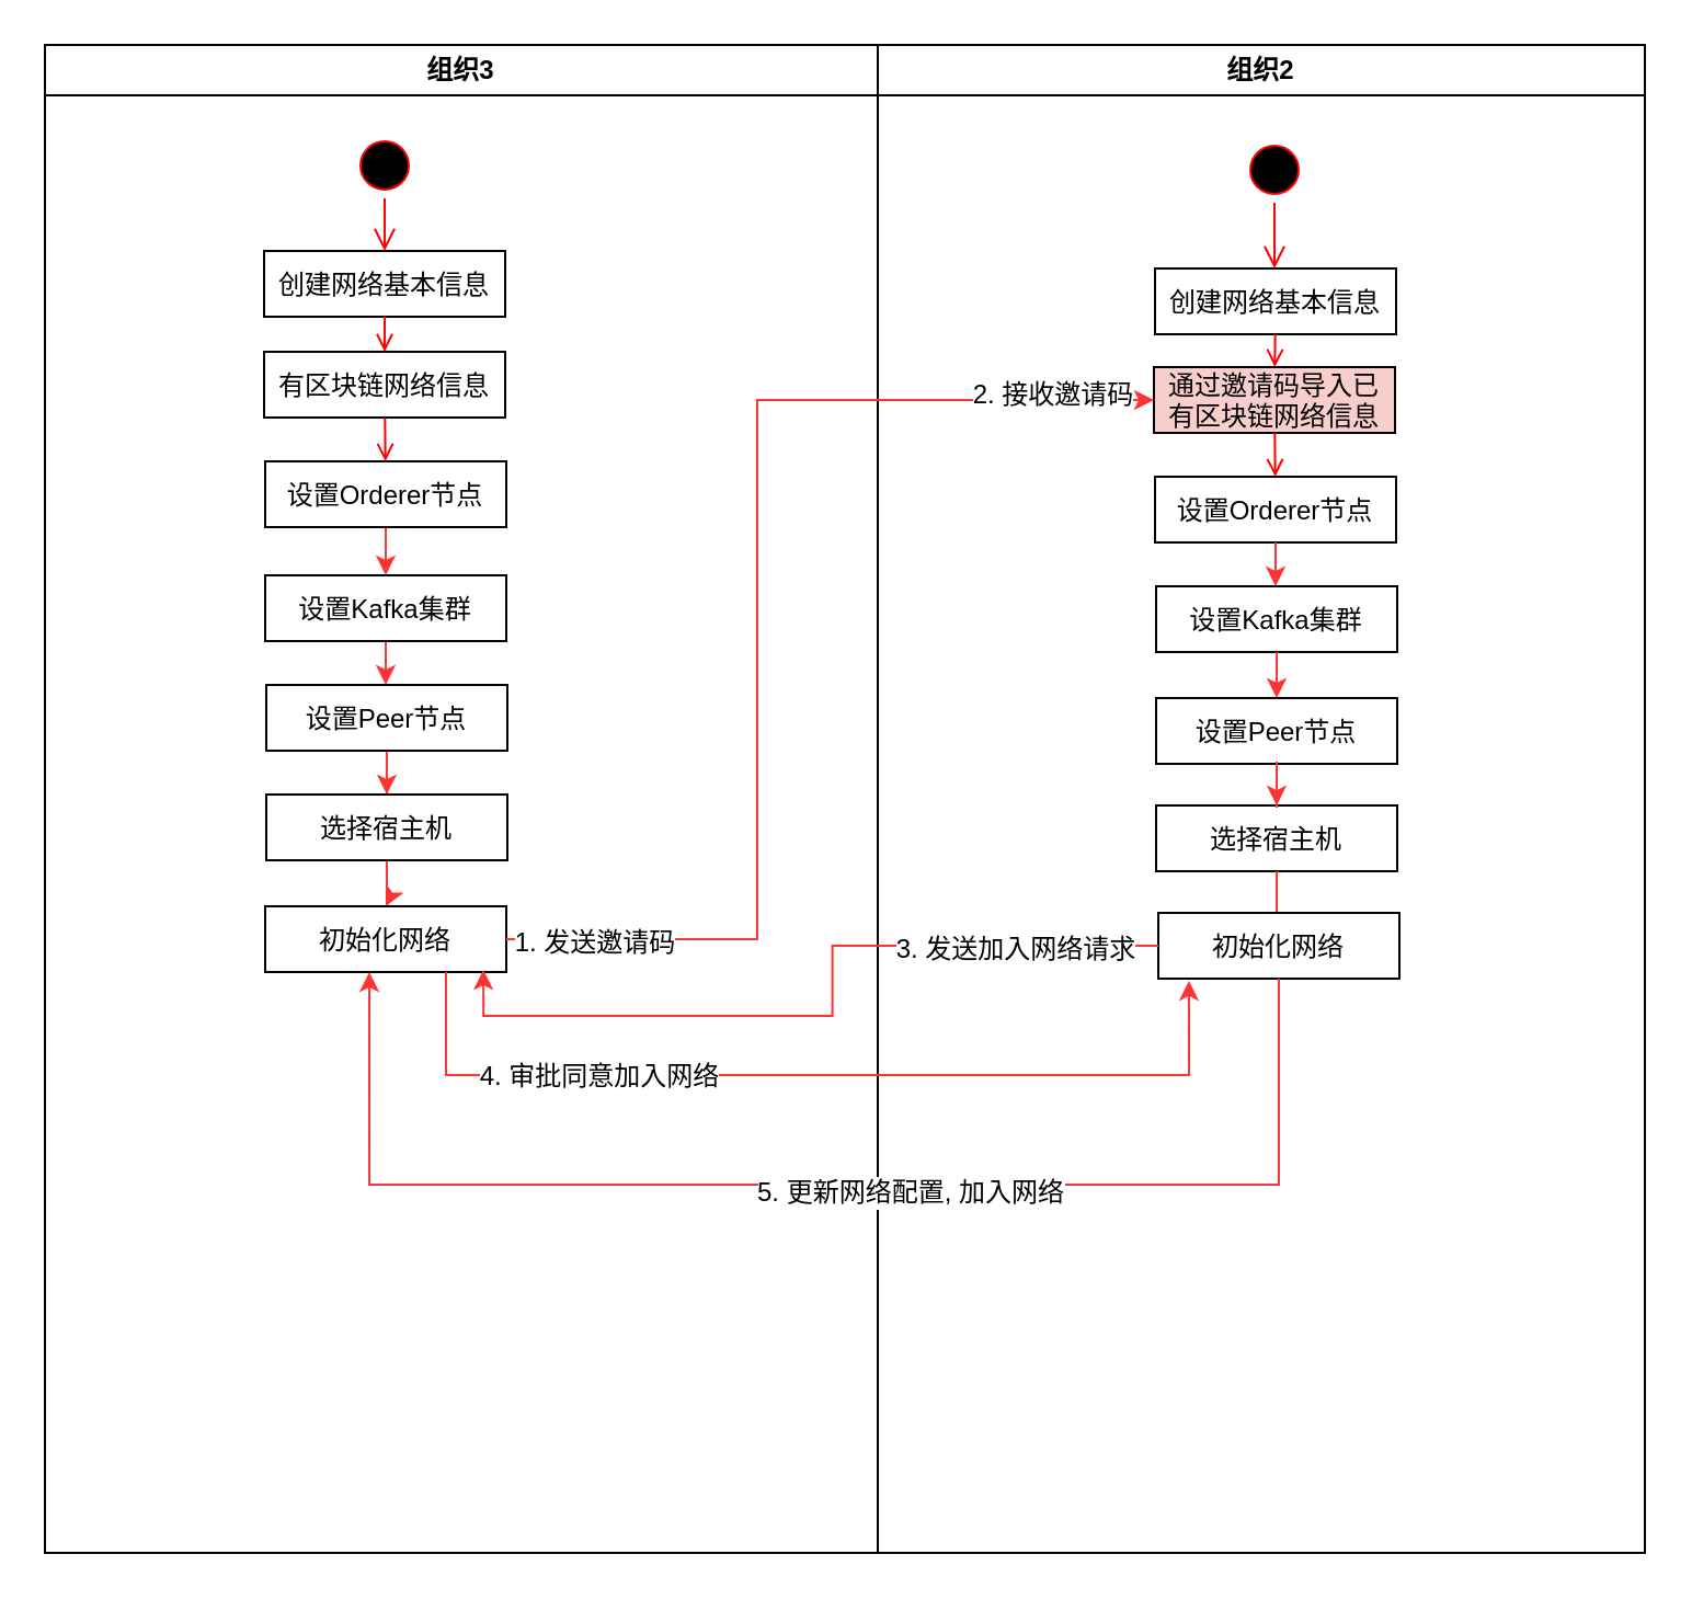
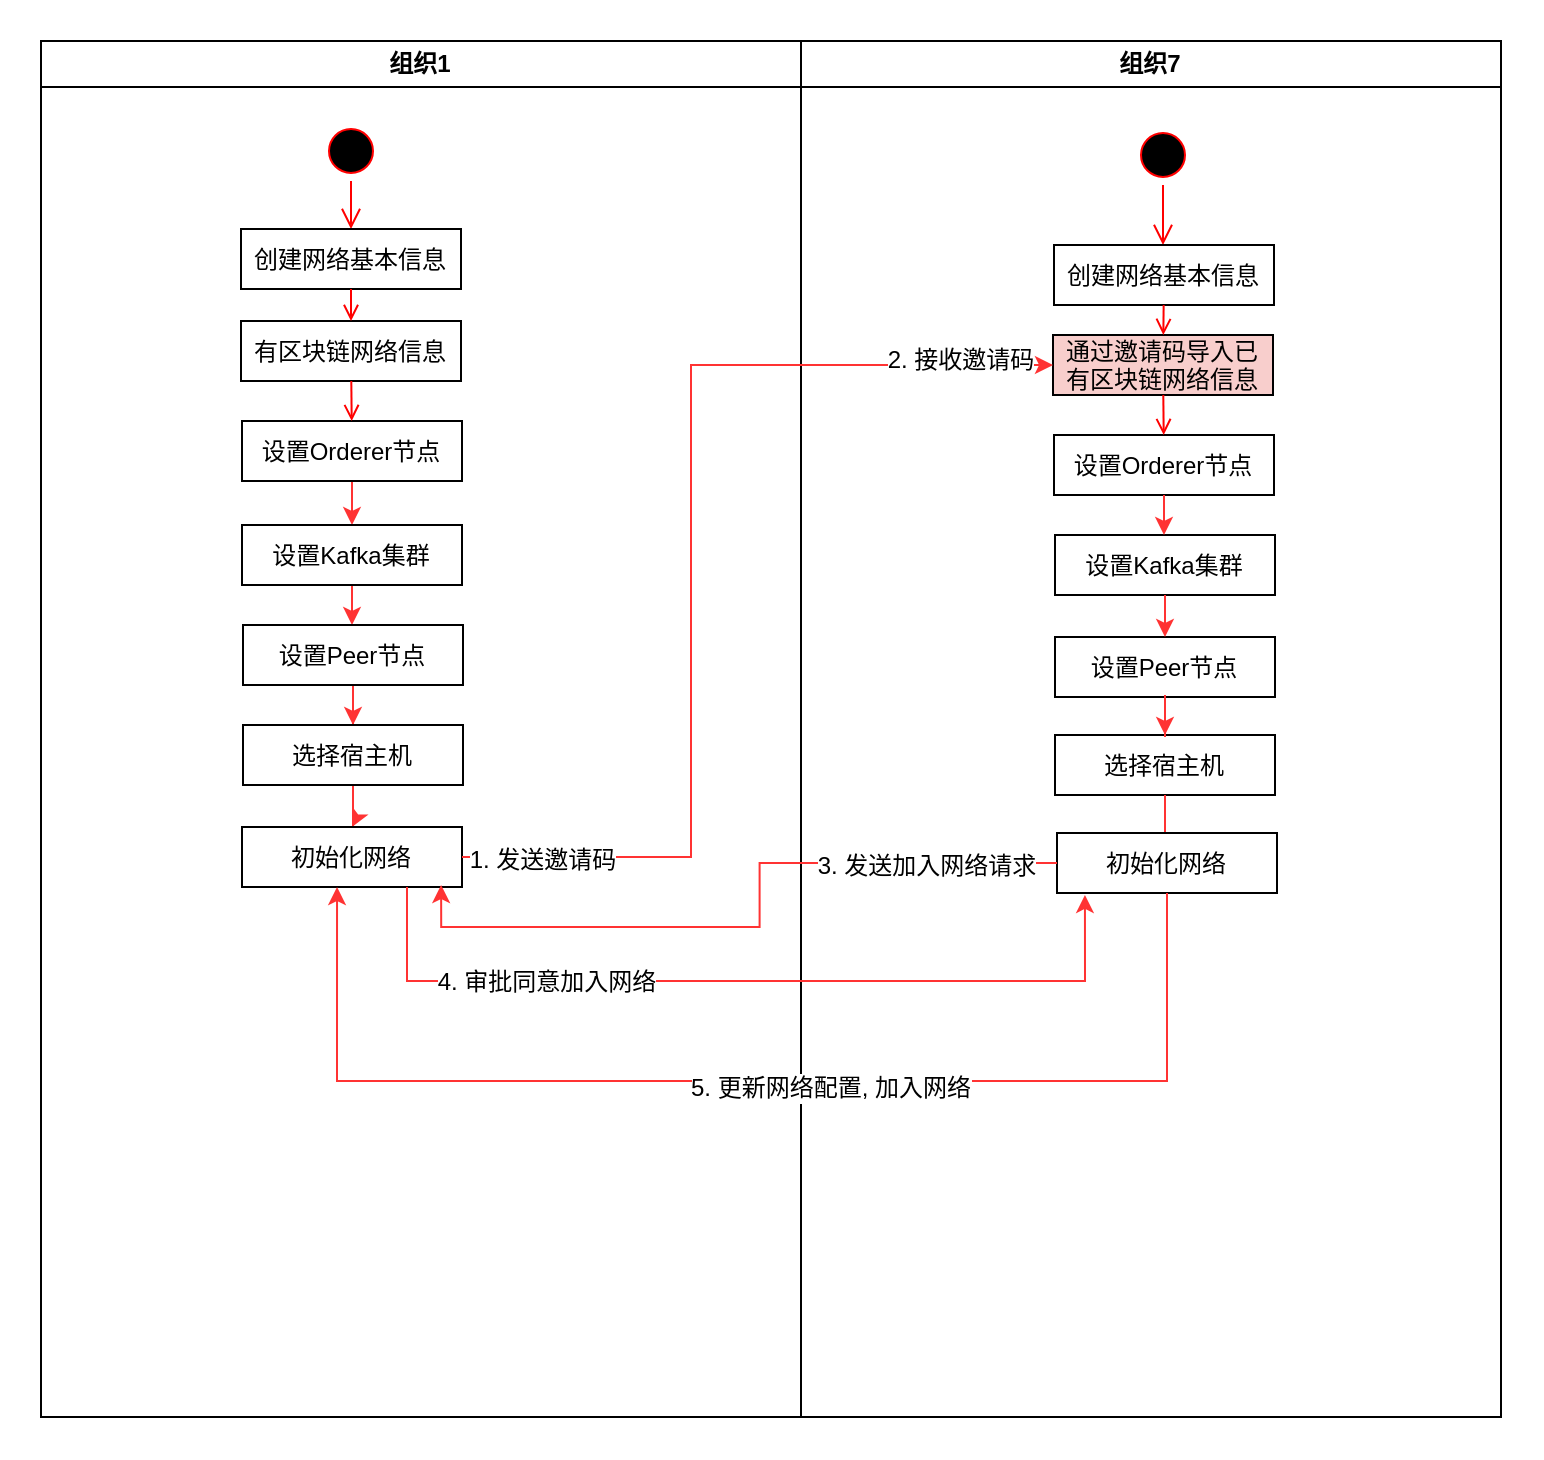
  <mxCell id="0" />
  <mxCell id="1" parent="0" />
- <mxCell id="2" value="组织2" style="swimlane;whiteSpace=wrap;startSize=23;" parent="1" vertex="1"><mxGeometry x="400" y="20" width="350" height="688" as="geometry" /></mxCell>
+ <mxCell id="2" value="组织7" style="swimlane;whiteSpace=wrap;startSize=23;" parent="1" vertex="1"><mxGeometry x="400" y="20" width="350" height="688" as="geometry" /></mxCell>
  <mxCell id="3" value="" style="ellipse;shape=startState;fillColor=#000000;strokeColor=#ff0000;" vertex="1" parent="2"><mxGeometry x="166" y="42" width="30" height="30" as="geometry" /></mxCell>
  <mxCell id="4" value="" style="edgeStyle=elbowEdgeStyle;elbow=horizontal;verticalAlign=bottom;endArrow=open;endSize=8;strokeColor=#FF0000;endFill=1;rounded=0" edge="1" parent="2" target="5"><mxGeometry x="1" y="-88" as="geometry"><mxPoint x="16" y="-18" as="targetPoint" /><mxPoint x="181" y="72" as="sourcePoint" /></mxGeometry></mxCell>
  <mxCell id="5" value="创建网络基本信息" style="" vertex="1" parent="2"><mxGeometry x="126.5" y="102" width="110" height="30" as="geometry" /></mxCell>
  <mxCell id="6" value="通过邀请码导入已&#10;有区块链网络信息" style="fillColor=#f8cecc;" vertex="1" parent="2"><mxGeometry x="126" y="147" width="110" height="30" as="geometry" /></mxCell>
  <mxCell id="7" value="" style="endArrow=open;strokeColor=#FF0000;endFill=1;rounded=0" edge="1" parent="2" source="5" target="6"><mxGeometry relative="1" as="geometry" /></mxCell>
  <mxCell id="8" value="设置Orderer节点" style="" vertex="1" parent="2"><mxGeometry x="126.5" y="197" width="110" height="30" as="geometry" /></mxCell>
  <mxCell id="9" value="设置Kafka集群" style="" vertex="1" parent="2"><mxGeometry x="127" y="247" width="110" height="30" as="geometry" /></mxCell>
  <mxCell id="10" value="" style="edgeStyle=orthogonalEdgeStyle;rounded=0;orthogonalLoop=1;jettySize=auto;html=1;strokeColor=#FF3333;" edge="1" parent="2" source="8" target="9"><mxGeometry relative="1" as="geometry" /></mxCell>
  <mxCell id="11" value="设置Peer节点" style="" vertex="1" parent="2"><mxGeometry x="127" y="298" width="110" height="30" as="geometry" /></mxCell>
  <mxCell id="12" value="" style="edgeStyle=orthogonalEdgeStyle;rounded=0;orthogonalLoop=1;jettySize=auto;html=1;strokeColor=#FF3333;" edge="1" parent="2" source="9" target="11"><mxGeometry relative="1" as="geometry" /></mxCell>
  <mxCell id="13" value="选择宿主机" style="" vertex="1" parent="2"><mxGeometry x="127" y="347" width="110" height="30" as="geometry" /></mxCell>
  <mxCell id="14" value="" style="edgeStyle=orthogonalEdgeStyle;rounded=0;orthogonalLoop=1;jettySize=auto;html=1;strokeColor=#FF3333;" edge="1" parent="2" source="11" target="13"><mxGeometry relative="1" as="geometry" /></mxCell>
  <mxCell id="15" value="" style="edgeStyle=orthogonalEdgeStyle;rounded=0;orthogonalLoop=1;jettySize=auto;html=1;strokeColor=#FF3333;" edge="1" parent="2" source="13"><mxGeometry relative="1" as="geometry"><mxPoint x="182" y="396" as="targetPoint" /></mxGeometry></mxCell>
  <mxCell id="16" value="" style="endArrow=open;strokeColor=#FF0000;endFill=1;rounded=0" edge="1" parent="2" source="6" target="8"><mxGeometry relative="1" as="geometry" /></mxCell>
  <mxCell id="17" value="初始化网络" style="" vertex="1" parent="2"><mxGeometry x="128" y="396" width="110" height="30" as="geometry" /></mxCell>
- <mxCell id="18" value="组织3" style="swimlane;whiteSpace=wrap" parent="1" vertex="1"><mxGeometry x="20" y="20" width="380" height="688" as="geometry" /></mxCell>
+ <mxCell id="18" value="组织1" style="swimlane;whiteSpace=wrap" parent="1" vertex="1"><mxGeometry x="20" y="20" width="380" height="688" as="geometry" /></mxCell>
  <mxCell id="19" value="" style="ellipse;shape=startState;fillColor=#000000;strokeColor=#ff0000;" parent="18" vertex="1"><mxGeometry x="140" y="40" width="30" height="30" as="geometry" /></mxCell>
  <mxCell id="20" value="" style="edgeStyle=elbowEdgeStyle;elbow=horizontal;verticalAlign=bottom;endArrow=open;endSize=8;strokeColor=#FF0000;endFill=1;rounded=0" parent="18" source="19" target="21" edge="1"><mxGeometry x="140" y="40" as="geometry"><mxPoint x="155" y="110" as="targetPoint" /></mxGeometry></mxCell>
  <mxCell id="21" value="创建网络基本信息" style="" parent="18" vertex="1"><mxGeometry x="100" y="94" width="110" height="30" as="geometry" /></mxCell>
  <mxCell id="22" value="有区块链网络信息" style="" parent="18" vertex="1"><mxGeometry x="100" y="140" width="110" height="30" as="geometry" /></mxCell>
  <mxCell id="23" value="" style="endArrow=open;strokeColor=#FF0000;endFill=1;rounded=0" parent="18" source="21" target="22" edge="1"><mxGeometry relative="1" as="geometry" /></mxCell>
  <mxCell id="24" value="" style="edgeStyle=orthogonalEdgeStyle;rounded=0;orthogonalLoop=1;jettySize=auto;html=1;strokeColor=#FF3333;" edge="1" parent="18" source="25" target="27"><mxGeometry relative="1" as="geometry" /></mxCell>
  <mxCell id="25" value="设置Orderer节点" style="" parent="18" vertex="1"><mxGeometry x="100.5" y="190" width="110" height="30" as="geometry" /></mxCell>
  <mxCell id="26" value="" style="edgeStyle=orthogonalEdgeStyle;rounded=0;orthogonalLoop=1;jettySize=auto;html=1;strokeColor=#FF3333;" edge="1" parent="18" source="27" target="29"><mxGeometry relative="1" as="geometry" /></mxCell>
  <mxCell id="27" value="设置Kafka集群" style="" vertex="1" parent="18"><mxGeometry x="100.5" y="242" width="110" height="30" as="geometry" /></mxCell>
  <mxCell id="28" value="" style="edgeStyle=orthogonalEdgeStyle;rounded=0;orthogonalLoop=1;jettySize=auto;html=1;strokeColor=#FF3333;" edge="1" parent="18" source="29" target="31"><mxGeometry relative="1" as="geometry" /></mxCell>
  <mxCell id="29" value="设置Peer节点" style="" vertex="1" parent="18"><mxGeometry x="101" y="292" width="110" height="30" as="geometry" /></mxCell>
  <mxCell id="30" value="" style="edgeStyle=orthogonalEdgeStyle;rounded=0;orthogonalLoop=1;jettySize=auto;html=1;strokeColor=#FF3333;" edge="1" parent="18" source="31" target="32"><mxGeometry relative="1" as="geometry" /></mxCell>
  <mxCell id="31" value="选择宿主机" style="" vertex="1" parent="18"><mxGeometry x="101" y="342" width="110" height="30" as="geometry" /></mxCell>
  <mxCell id="32" value="初始化网络" style="" vertex="1" parent="18"><mxGeometry x="100.5" y="393" width="110" height="30" as="geometry" /></mxCell>
  <mxCell id="33" value="" style="endArrow=open;strokeColor=#FF0000;endFill=1;rounded=0" parent="18" source="22" target="25" edge="1"><mxGeometry relative="1" as="geometry" /></mxCell>
  <mxCell id="34" style="edgeStyle=orthogonalEdgeStyle;rounded=0;orthogonalLoop=1;jettySize=auto;html=1;exitX=1;exitY=0.5;exitDx=0;exitDy=0;entryX=0;entryY=0.5;entryDx=0;entryDy=0;strokeColor=#FF3333;" edge="1" parent="1" source="32" target="6"><mxGeometry relative="1" as="geometry"><Array as="points"><mxPoint x="345" y="428" /><mxPoint x="345" y="182" /></Array></mxGeometry></mxCell>
  <mxCell id="35" value="1. 发送邀请码" style="text;html=1;resizable=0;points=[];align=center;verticalAlign=middle;labelBackgroundColor=#ffffff;" vertex="1" connectable="0" parent="34"><mxGeometry x="-0.852" y="-1" relative="1" as="geometry"><mxPoint as="offset" /></mxGeometry></mxCell>
  <mxCell id="36" value="2. 接收邀请码" style="text;html=1;resizable=0;points=[];align=center;verticalAlign=middle;labelBackgroundColor=#ffffff;" vertex="1" connectable="0" parent="34"><mxGeometry x="0.808" y="3" relative="1" as="geometry"><mxPoint x="5" as="offset" /></mxGeometry></mxCell>
  <mxCell id="37" style="edgeStyle=orthogonalEdgeStyle;rounded=0;orthogonalLoop=1;jettySize=auto;html=1;exitX=0;exitY=0.5;exitDx=0;exitDy=0;entryX=0.905;entryY=0.967;entryDx=0;entryDy=0;entryPerimeter=0;strokeColor=#FF3333;" edge="1" parent="1" source="17" target="32"><mxGeometry relative="1" as="geometry" /></mxCell>
  <mxCell id="38" value="3. 发送加入网络请求" style="text;html=1;resizable=0;points=[];align=center;verticalAlign=middle;labelBackgroundColor=#ffffff;" vertex="1" connectable="0" parent="37"><mxGeometry x="-0.429" y="1" relative="1" as="geometry"><mxPoint x="37" as="offset" /></mxGeometry></mxCell>
  <mxCell id="39" style="edgeStyle=orthogonalEdgeStyle;rounded=0;orthogonalLoop=1;jettySize=auto;html=1;exitX=0.75;exitY=1;exitDx=0;exitDy=0;entryX=0.127;entryY=1.033;entryDx=0;entryDy=0;entryPerimeter=0;strokeColor=#FF3333;" edge="1" parent="1" source="32" target="17"><mxGeometry relative="1" as="geometry"><Array as="points"><mxPoint x="203" y="490" /><mxPoint x="542" y="490" /></Array></mxGeometry></mxCell>
  <mxCell id="40" value="4. 审批同意加入网络" style="text;html=1;resizable=0;points=[];align=center;verticalAlign=middle;labelBackgroundColor=#ffffff;" vertex="1" connectable="0" parent="39"><mxGeometry x="-0.781" y="31" relative="1" as="geometry"><mxPoint x="69" y="31" as="offset" /></mxGeometry></mxCell>
  <mxCell id="41" style="edgeStyle=orthogonalEdgeStyle;rounded=0;orthogonalLoop=1;jettySize=auto;html=1;exitX=0.5;exitY=1;exitDx=0;exitDy=0;entryX=0.432;entryY=1;entryDx=0;entryDy=0;entryPerimeter=0;strokeColor=#FF3333;" edge="1" parent="1" source="17" target="32"><mxGeometry relative="1" as="geometry"><Array as="points"><mxPoint x="583" y="540" /><mxPoint x="168" y="540" /></Array></mxGeometry></mxCell>
  <mxCell id="42" value="5. 更新网络配置, 加入网络" style="text;html=1;resizable=0;points=[];align=center;verticalAlign=middle;labelBackgroundColor=#ffffff;" vertex="1" connectable="0" parent="41"><mxGeometry x="-0.132" y="3" relative="1" as="geometry"><mxPoint as="offset" /></mxGeometry></mxCell>
